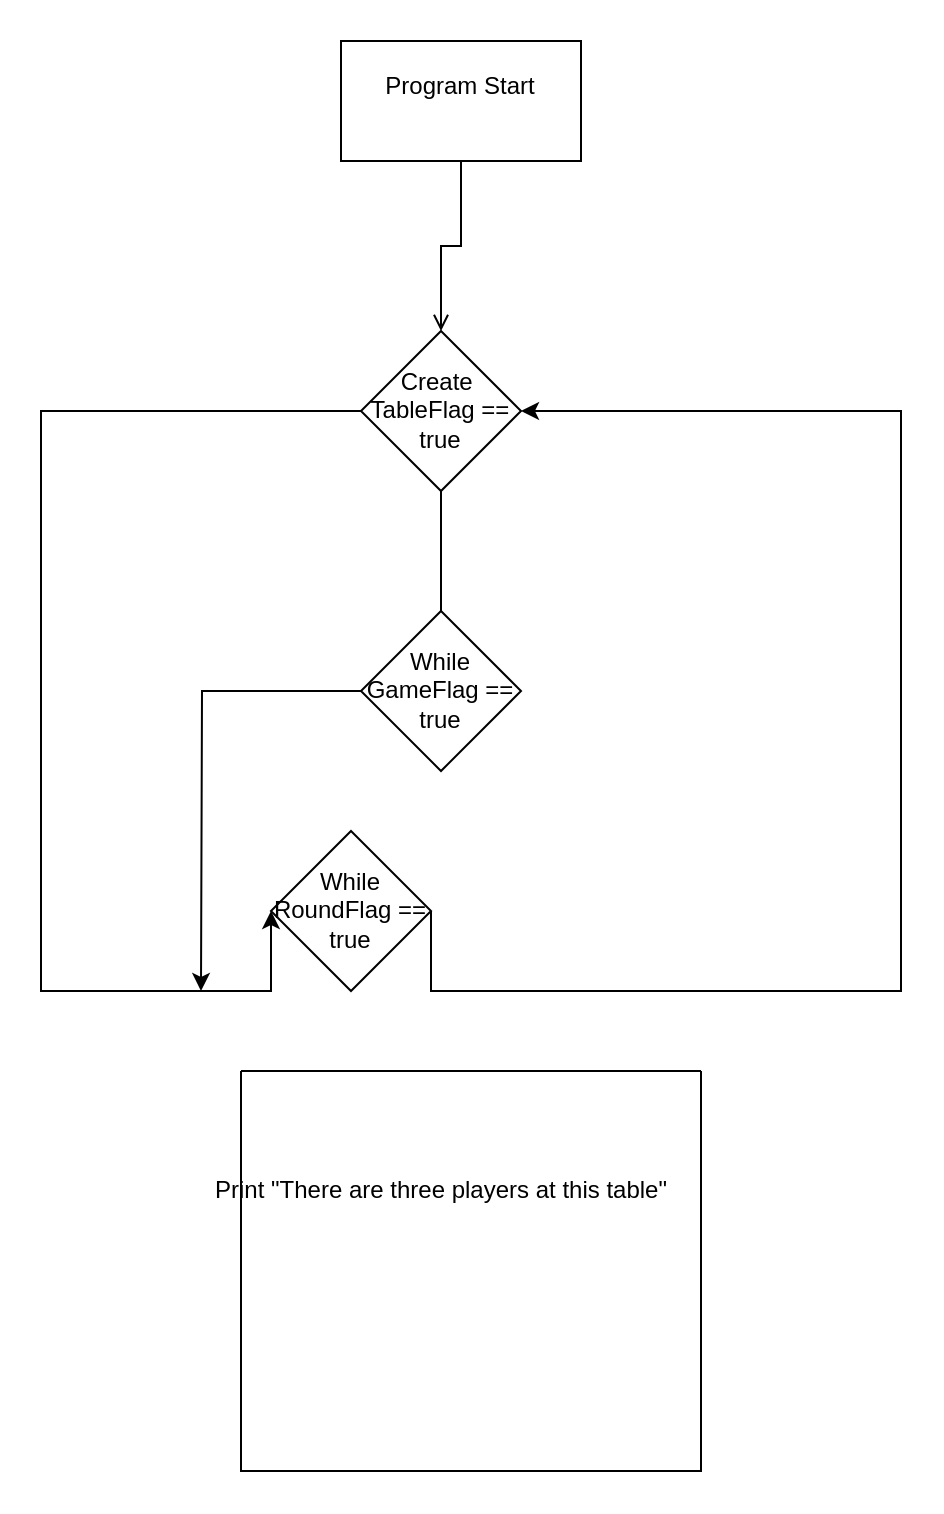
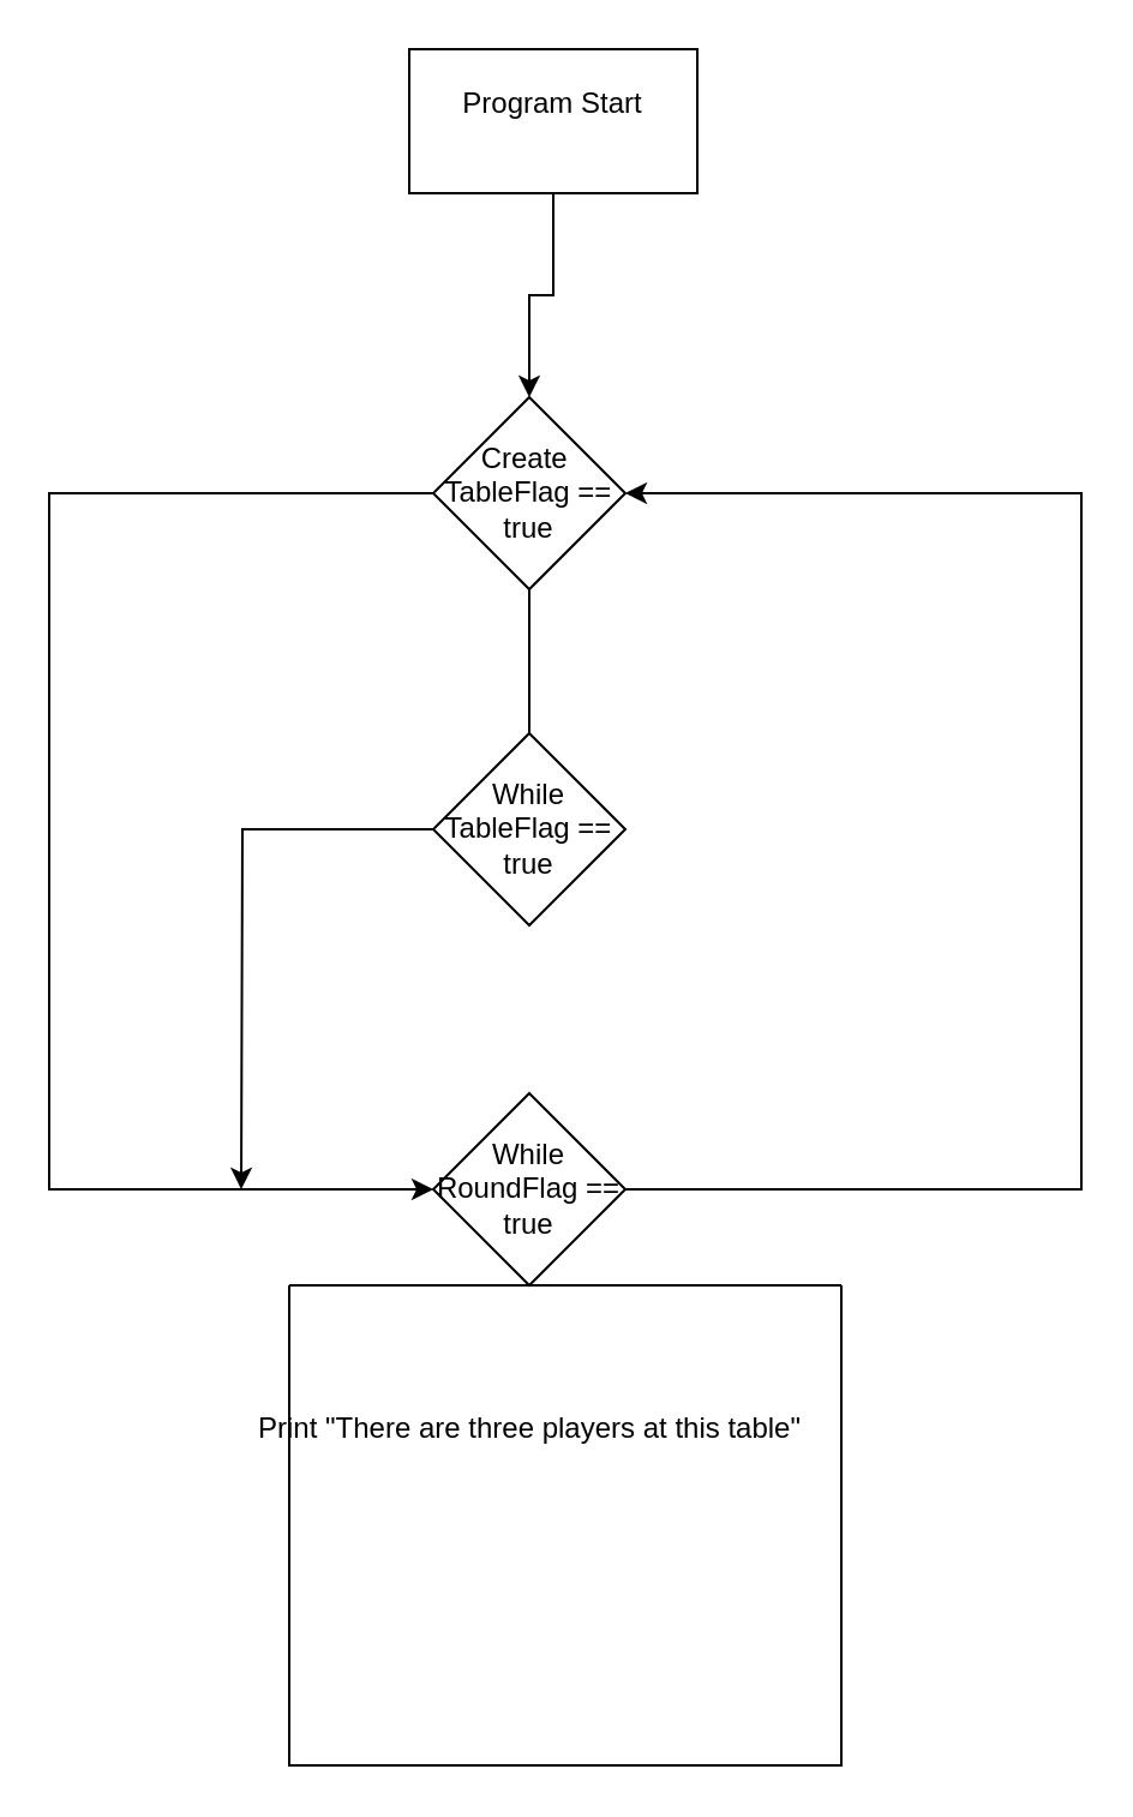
  <mxCell id="0" />
  <mxCell id="1" parent="0" />
- <mxCell id="2" style="edgeStyle=orthogonalEdgeStyle;rounded=0;orthogonalLoop=1;jettySize=auto;html=1;exitX=0.5;exitY=1;exitDx=0;exitDy=0;endArrow=open;" edge="1" parent="1" source="3" target="6"><mxGeometry relative="1" as="geometry"><mxPoint x="220" y="205" as="targetPoint" /></mxGeometry></mxCell>
+ <mxCell id="2" style="edgeStyle=orthogonalEdgeStyle;rounded=0;orthogonalLoop=1;jettySize=auto;html=1;exitX=0.5;exitY=1;exitDx=0;exitDy=0;" edge="1" parent="1" source="3" target="6"><mxGeometry relative="1" as="geometry"><mxPoint x="220" y="205" as="targetPoint" /></mxGeometry></mxCell>
  <mxCell id="3" value="&lt;div&gt;Program Start&lt;/div&gt;&lt;div&gt;&lt;br&gt;&lt;/div&gt;" style="rounded=0;whiteSpace=wrap;html=1;" vertex="1" parent="1"><mxGeometry x="170" y="20" width="120" height="60" as="geometry" /></mxCell>
  <mxCell id="4" style="edgeStyle=orthogonalEdgeStyle;rounded=0;orthogonalLoop=1;jettySize=auto;html=1;exitX=0.5;exitY=1;exitDx=0;exitDy=0;" edge="1" parent="1" source="6"><mxGeometry relative="1" as="geometry"><mxPoint x="220" y="335" as="targetPoint" /></mxGeometry></mxCell>
  <mxCell id="5" style="edgeStyle=orthogonalEdgeStyle;rounded=0;orthogonalLoop=1;jettySize=auto;html=1;exitX=0;exitY=0.5;exitDx=0;exitDy=0;entryX=0;entryY=0.5;entryDx=0;entryDy=0;" edge="1" parent="1" source="6" target="10"><mxGeometry relative="1" as="geometry"><mxPoint x="120" y="445" as="targetPoint" /><Array as="points"><mxPoint x="20" y="205" /><mxPoint x="20" y="495" /></Array></mxGeometry></mxCell>
  <mxCell id="6" value="Create&amp;nbsp; TableFlag == true" style="rhombus;whiteSpace=wrap;html=1;" vertex="1" parent="1"><mxGeometry x="180" y="165" width="80" height="80" as="geometry" /></mxCell>
  <mxCell id="7" style="edgeStyle=orthogonalEdgeStyle;rounded=0;orthogonalLoop=1;jettySize=auto;html=1;exitX=0;exitY=0.5;exitDx=0;exitDy=0;" edge="1" parent="1" source="8"><mxGeometry relative="1" as="geometry"><mxPoint x="100" y="495" as="targetPoint" /></mxGeometry></mxCell>
- <mxCell id="8" value="While GameFlag == true" style="rhombus;whiteSpace=wrap;html=1;" vertex="1" parent="1"><mxGeometry x="180" y="305" width="80" height="80" as="geometry" /></mxCell>
+ <mxCell id="8" value="While TableFlag == true" style="rhombus;whiteSpace=wrap;html=1;" vertex="1" parent="1"><mxGeometry x="180" y="305" width="80" height="80" as="geometry" /></mxCell>
  <mxCell id="9" style="edgeStyle=orthogonalEdgeStyle;rounded=0;orthogonalLoop=1;jettySize=auto;html=1;exitX=1;exitY=0.5;exitDx=0;exitDy=0;entryX=1;entryY=0.5;entryDx=0;entryDy=0;" edge="1" parent="1" source="10" target="6"><mxGeometry relative="1" as="geometry"><Array as="points"><mxPoint x="450" y="495" /><mxPoint x="450" y="205" /></Array></mxGeometry></mxCell>
- <mxCell id="10" value="While RoundFlag == true" style="rhombus;whiteSpace=wrap;html=1;" vertex="1" parent="1"><mxGeometry x="135" y="415" width="80" height="80" as="geometry" /></mxCell>
+ <mxCell id="10" value="While RoundFlag == true" style="rhombus;whiteSpace=wrap;html=1;" vertex="1" parent="1"><mxGeometry x="180" y="455" width="80" height="80" as="geometry" /></mxCell>
  <mxCell id="11" value="" style="swimlane;startSize=0;" vertex="1" parent="1"><mxGeometry x="120" y="535" width="230" height="200" as="geometry" /></mxCell>
  <mxCell id="12" value="Print &quot;There are three players at this table&quot;" style="text;html=1;align=center;verticalAlign=middle;resizable=0;points=[];autosize=1;strokeColor=none;fillColor=none;" vertex="1" parent="11"><mxGeometry x="-30" y="50" width="260" height="20" as="geometry" /></mxCell>
